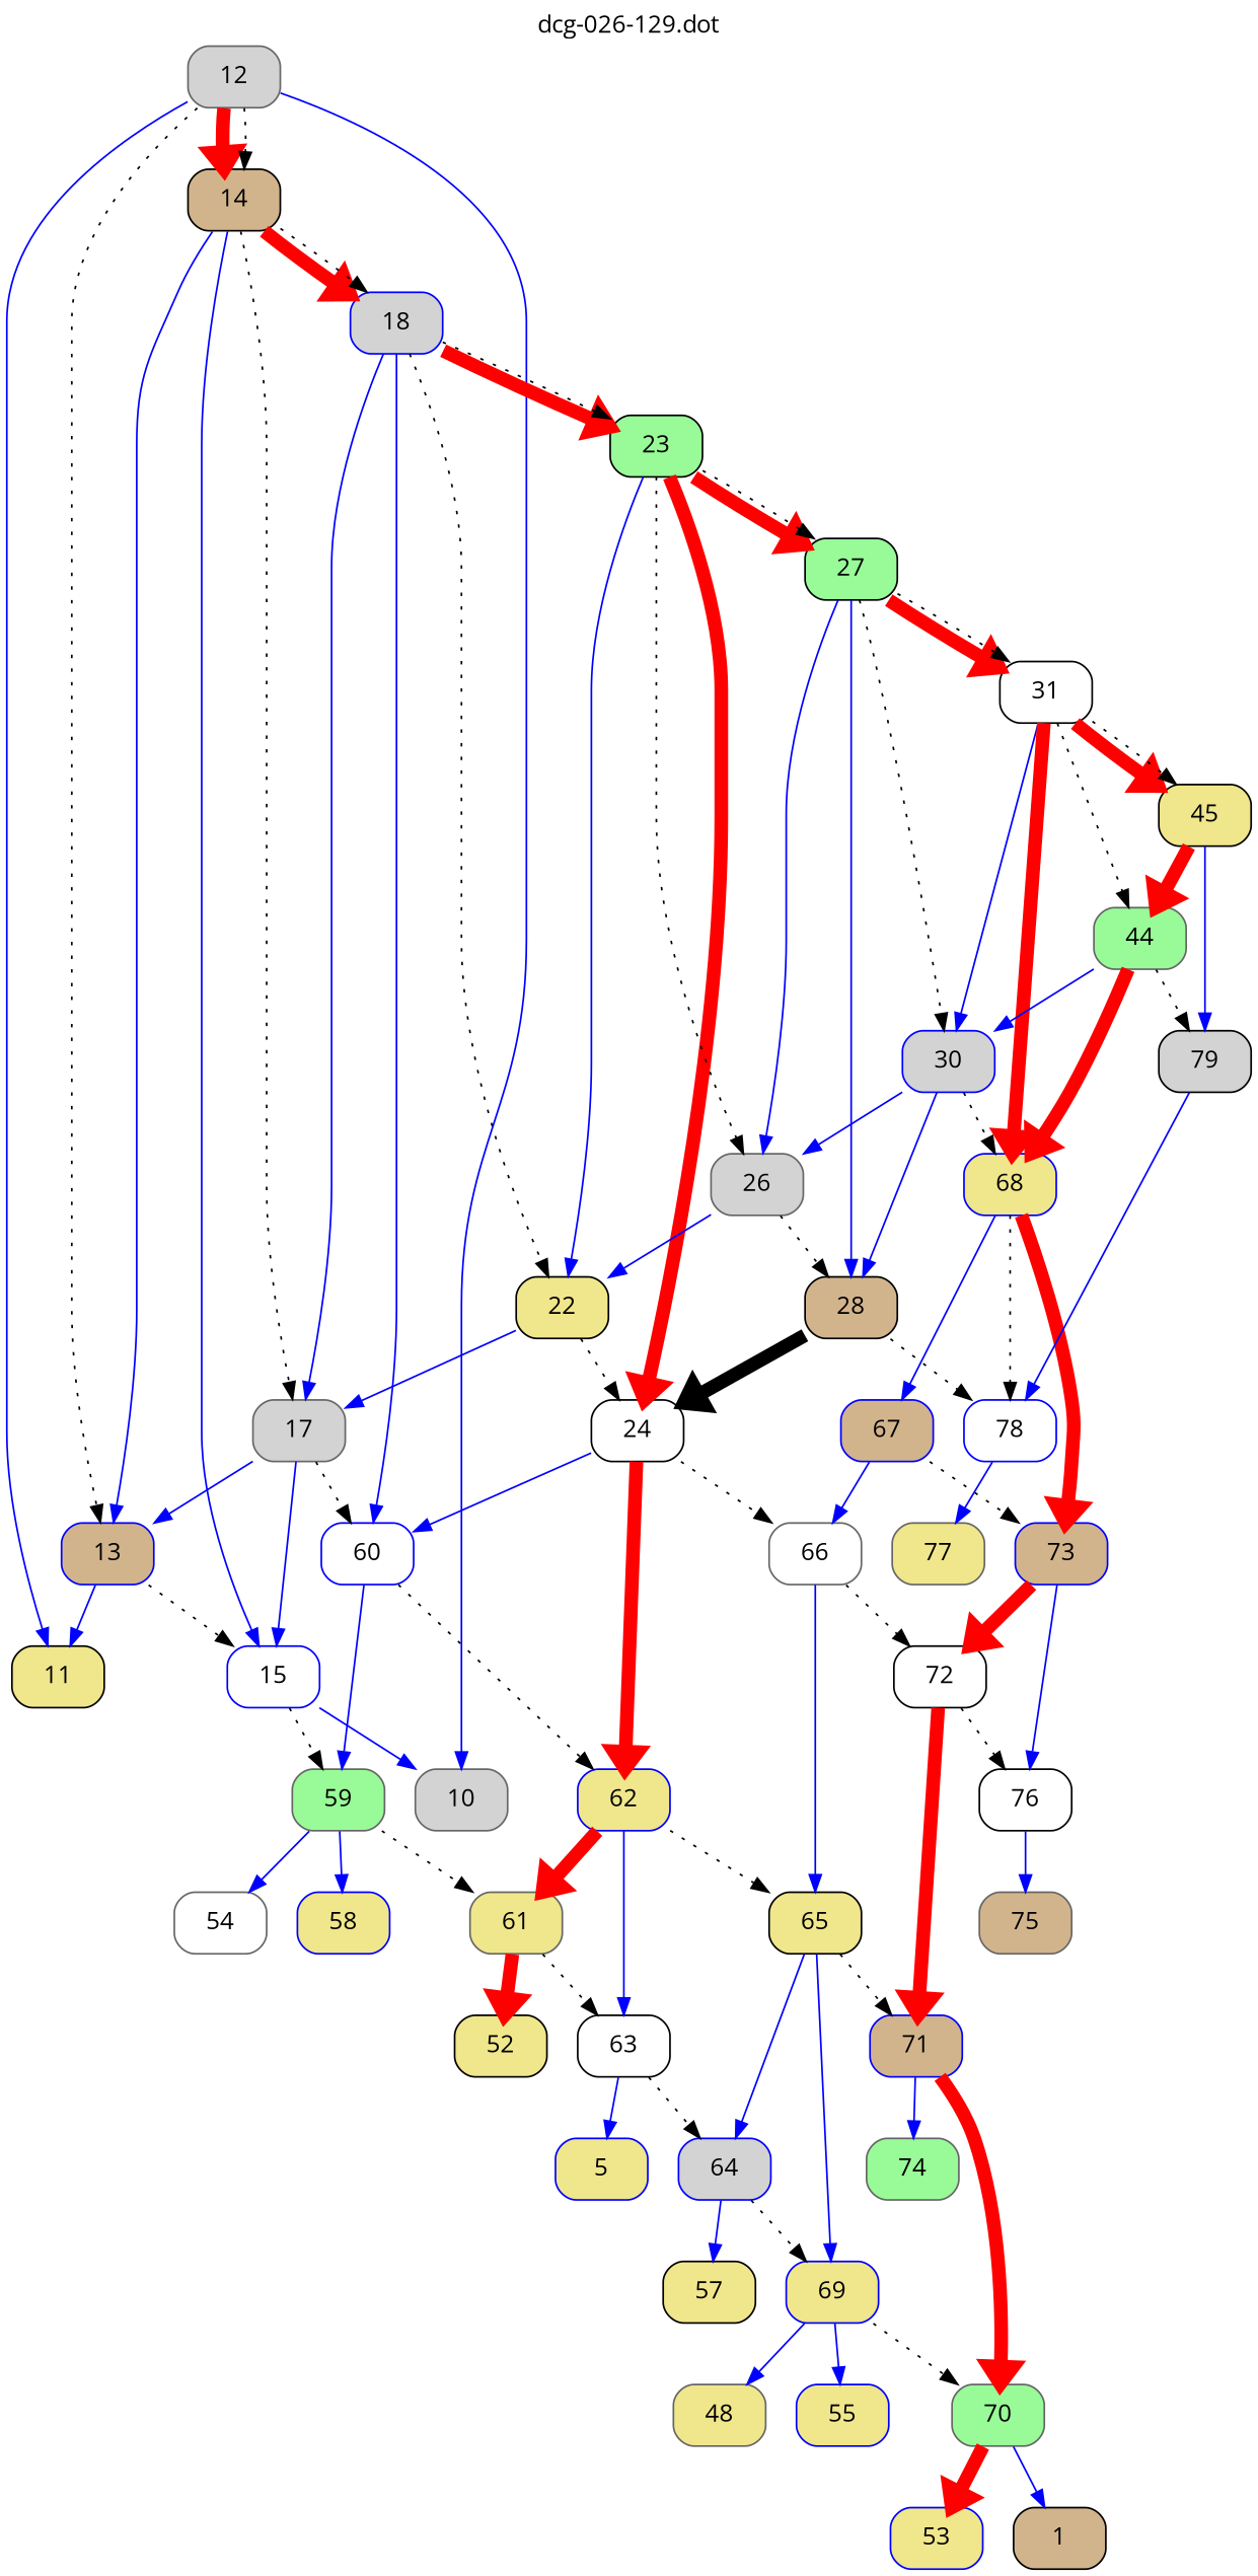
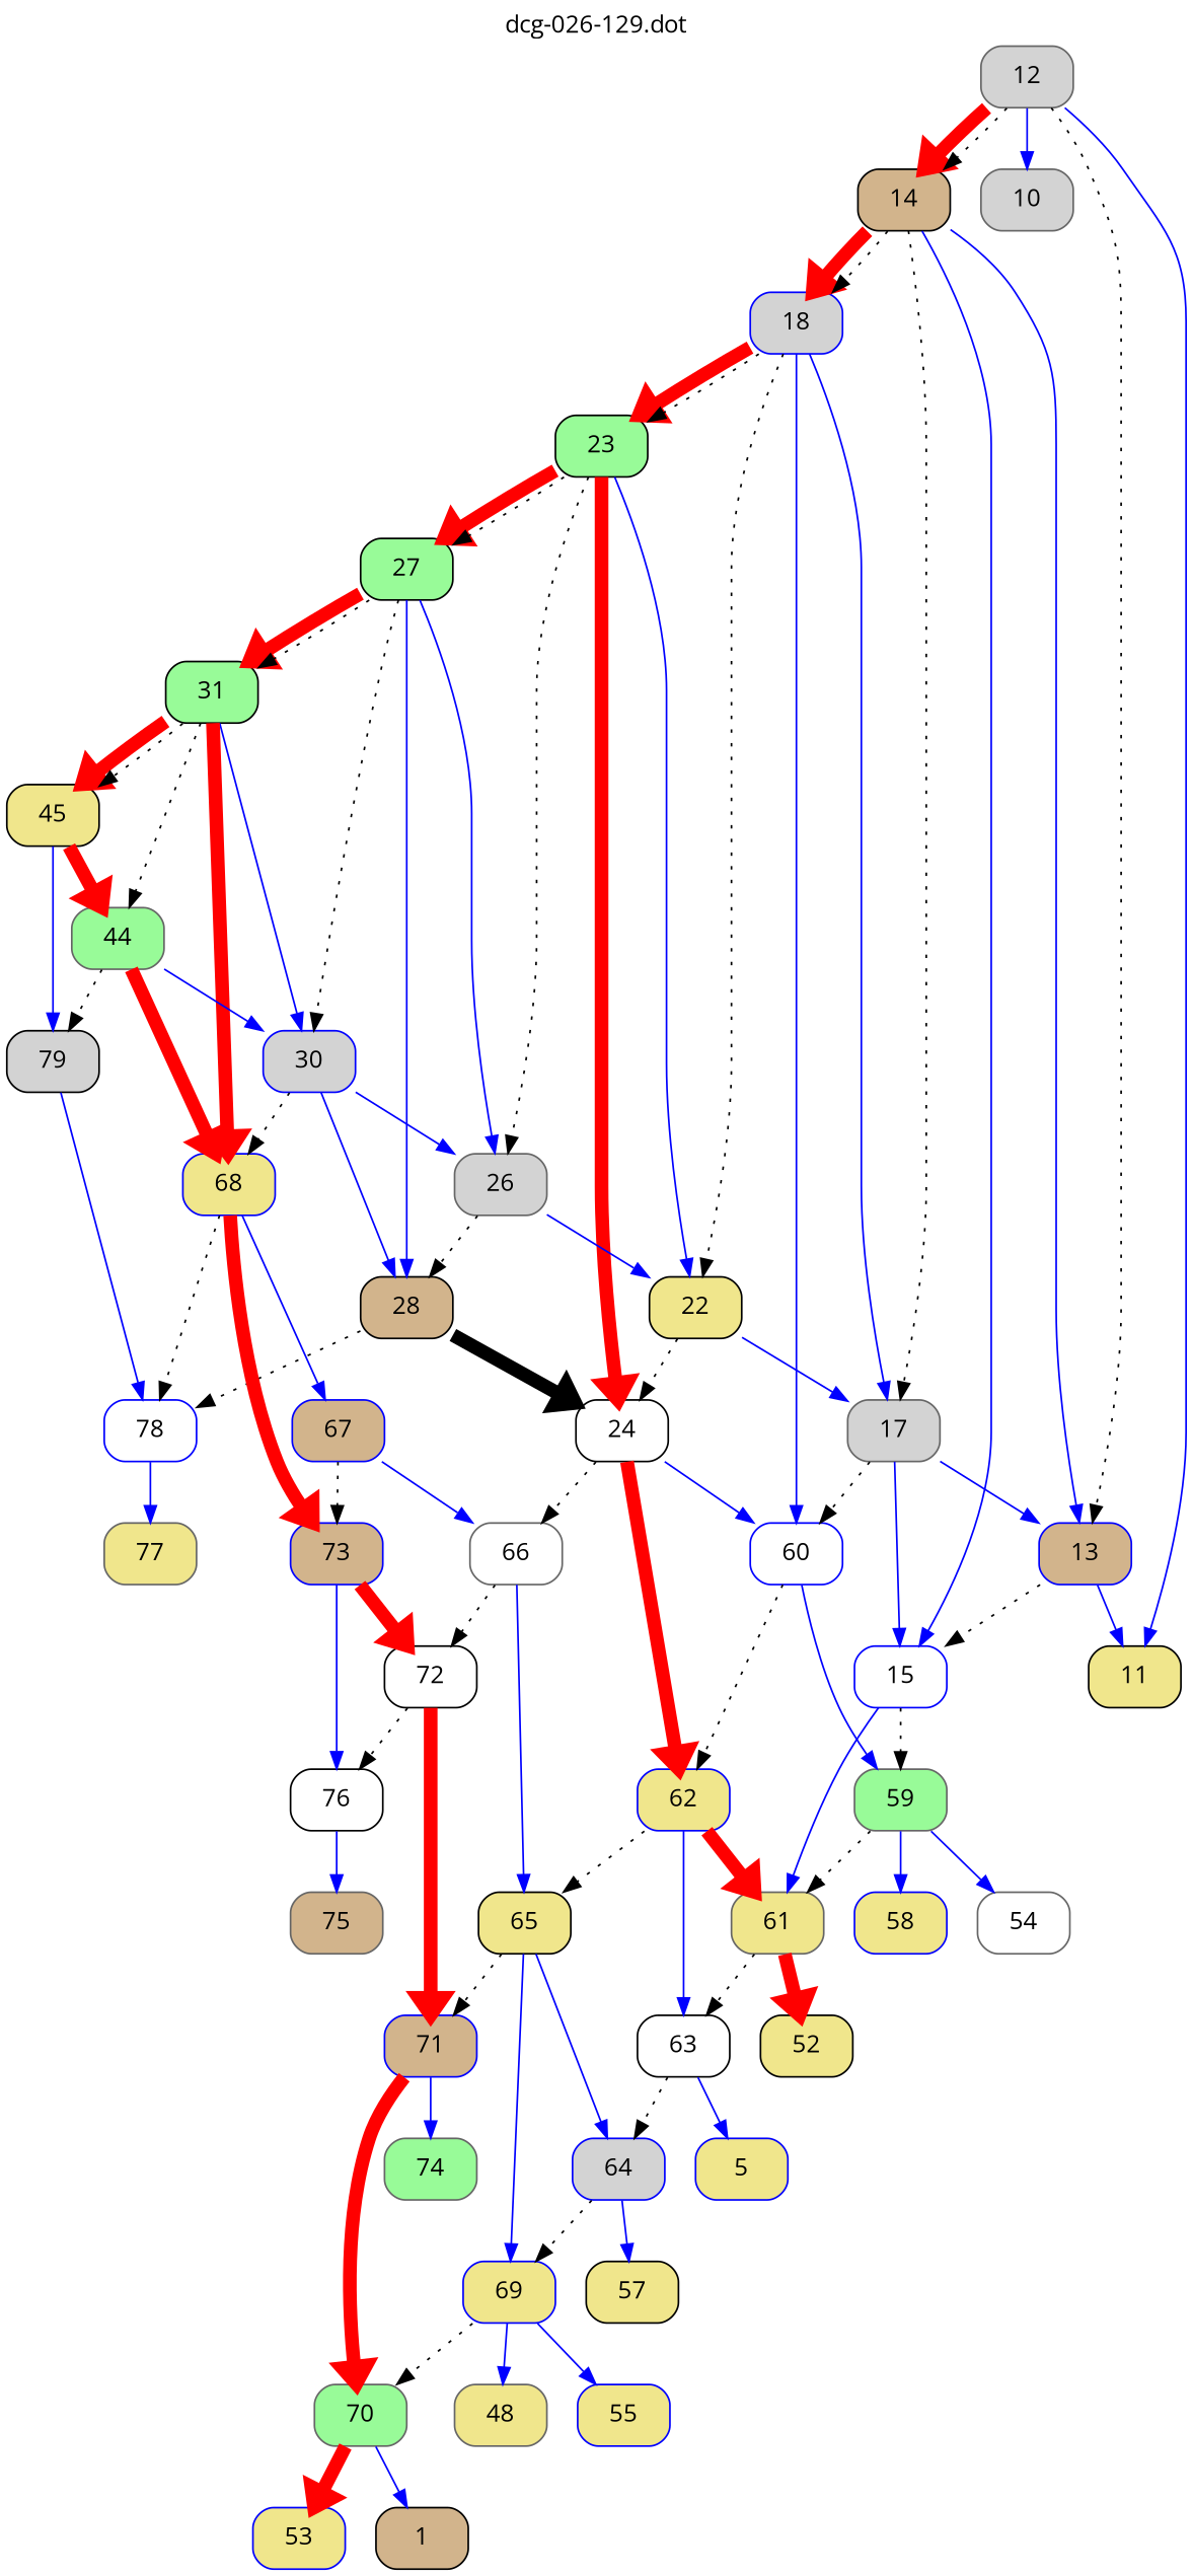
  digraph {
    fontname="Open Sans"
    label="dcg-026-129.dot"
    labelloc=t
    node [color=black fillcolor=khaki fontname="Open Sans" shape=box style="rounded,filled"]
    edge [color=blue fontname="Open Sans" penwidth=1]
    n1 [color=gray40 fillcolor=lightgrey label=12]
    n2 [label=11]
    n3 [color=gray40 fillcolor=lightgrey label=10]
    n4 [fillcolor=tan label=14]
    n5 [color=blue fillcolor=tan label=13]
    n6 [color=blue fillcolor=white label=15]
    n7 [color=blue fillcolor=lightgrey label=18]
    n8 [color=gray40 fillcolor=lightgrey label=17]
    n9 [color=gray40 fillcolor=palegreen label=59]
    n10 [color=blue fillcolor=white label=60]
    n11 [fillcolor=palegreen label=23]
    n12 [label=22]
    n13 [color=gray40 label=61]
    n14 [color=blue label=58]
    n15 [color=gray40 fillcolor=white label=54]
    n16 [color=blue label=62]
    n17 [fillcolor=white label=24]
    n18 [fillcolor=palegreen label=27]
    n19 [color=gray40 fillcolor=lightgrey label=26]
    n20 [label=65]
    n21 [fillcolor=white label=63]
    n22 [color=gray40 fillcolor=white label=66]
    n23 [fillcolor=tan label=28]
-   n24 [fillcolor=white label=31]
+   n24 [fillcolor=palegreen label=31]
    n25 [color=blue fillcolor=lightgrey label=30]
    n26 [fillcolor=white label=72]
    n27 [color=blue fillcolor=white label=78]
    n28 [color=blue label=68]
    n29 [label=45]
    n30 [color=gray40 fillcolor=palegreen label=44]
    n31 [color=blue fillcolor=tan label=67]
    n32 [color=blue fillcolor=tan label=73]
    n33 [fillcolor=lightgrey label=79]
    n34 [color=gray40 label=77]
    n35 [fillcolor=white label=76]
    n36 [color=blue fillcolor=tan label=71]
    n37 [color=gray40 fillcolor=tan label=75]
    n38 [color=gray40 fillcolor=palegreen label=70]
    n39 [color=gray40 fillcolor=palegreen label=74]
    n40 [color=blue label=53]
    n41 [fillcolor=tan label=1]
    n42 [color=blue fillcolor=lightgrey label=64]
    n43 [color=blue label=69]
    n44 [label=57]
    n45 [color=gray40 label=48]
    n46 [color=blue label=55]
    n47 [label=52]
    n48 [color=blue label=5]
    n1 -> n2
    n1 -> n3
    n1 -> n4 [color=red penwidth=8]
    n1 -> n4 [style=dotted color="" penwidth=""]
    n1 -> n5 [style=dotted color="" penwidth=""]
    n4 -> n5
    n4 -> n6
    n4 -> n7 [color=red penwidth=8]
    n4 -> n7 [style=dotted color="" penwidth=""]
    n4 -> n8 [style=dotted color="" penwidth=""]
    n5 -> n2
    n5 -> n6 [style=dotted color="" penwidth=""]
-   n6 -> n3
+   n6 -> n13
    n6 -> n9 [style=dotted color="" penwidth=""]
    n7 -> n8
    n7 -> n10
    n7 -> n11 [color=red penwidth=8]
    n7 -> n11 [style=dotted color="" penwidth=""]
    n7 -> n12 [style=dotted color="" penwidth=""]
    n8 -> n5
    n8 -> n6
    n8 -> n10 [style=dotted color="" penwidth=""]
    n9 -> n13 [style=dotted color="" penwidth=""]
    n9 -> n14
    n9 -> n15
    n10 -> n9
    n10 -> n16 [style=dotted color="" penwidth=""]
    n11 -> n12
    n11 -> n17 [color=red penwidth=8]
    n11 -> n18 [color=red penwidth=8]
    n11 -> n18 [style=dotted color="" penwidth=""]
    n11 -> n19 [style=dotted color="" penwidth=""]
    n12 -> n8
    n12 -> n17 [style=dotted color="" penwidth=""]
    n13 -> n21 [style=dotted color="" penwidth=""]
    n13 -> n47 [color=red penwidth=8]
    n16 -> n13 [color=red penwidth=8]
    n16 -> n20 [style=dotted color="" penwidth=""]
    n16 -> n21
    n17 -> n10
    n17 -> n16 [color=red penwidth=8]
    n17 -> n22 [style=dotted color="" penwidth=""]
    n18 -> n19
    n18 -> n23
    n18 -> n24 [color=red penwidth=8]
    n18 -> n24 [style=dotted color="" penwidth=""]
    n18 -> n25 [style=dotted color="" penwidth=""]
    n19 -> n12
    n19 -> n23 [style=dotted color="" penwidth=""]
    n20 -> n36 [style=dotted color="" penwidth=""]
    n20 -> n42
    n20 -> n43
    n21 -> n42 [style=dotted color="" penwidth=""]
    n21 -> n48
    n22 -> n20
    n22 -> n26 [style=dotted color="" penwidth=""]
    n23 -> n17 [color=black penwidth=8]
    n23 -> n27 [style=dotted color="" penwidth=""]
    n24 -> n25
    n24 -> n28 [color=red penwidth=8]
    n24 -> n29 [color=red penwidth=8]
    n24 -> n29 [style=dotted color="" penwidth=""]
    n24 -> n30 [style=dotted color="" penwidth=""]
    n25 -> n19
    n25 -> n23
    n25 -> n28 [style=dotted color="" penwidth=""]
    n26 -> n35 [style=dotted color="" penwidth=""]
    n26 -> n36 [color=red penwidth=8]
    n27 -> n34
    n28 -> n27 [style=dotted color="" penwidth=""]
    n28 -> n31
    n28 -> n32 [color=red penwidth=8]
    n29 -> n30 [color=red penwidth=8]
    n29 -> n33
    n30 -> n25
    n30 -> n28 [color=red penwidth=8]
    n30 -> n33 [style=dotted color="" penwidth=""]
    n31 -> n22
    n31 -> n32 [style=dotted color="" penwidth=""]
    n32 -> n26 [color=red penwidth=8]
    n32 -> n35
    n33 -> n27
    n35 -> n37
    n36 -> n38 [color=red penwidth=8]
    n36 -> n39
    n38 -> n40 [color=red penwidth=8]
    n38 -> n41
    n42 -> n43 [style=dotted color="" penwidth=""]
    n42 -> n44
    n43 -> n38 [style=dotted color="" penwidth=""]
    n43 -> n45
    n43 -> n46
  }
